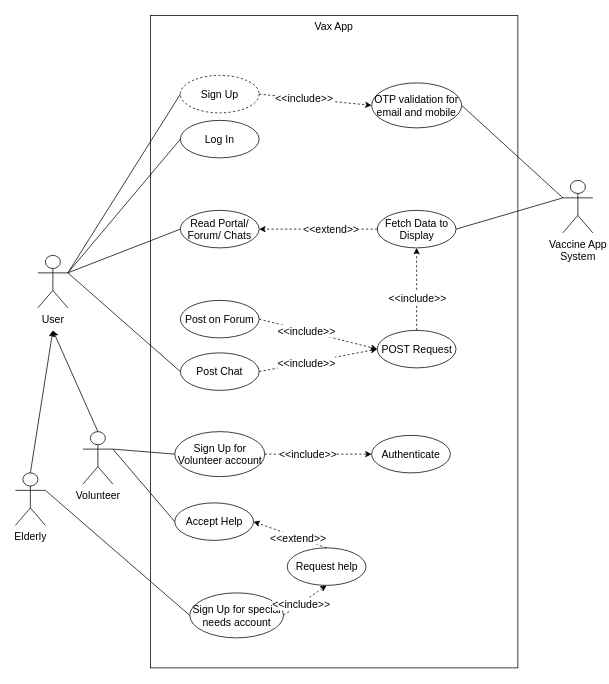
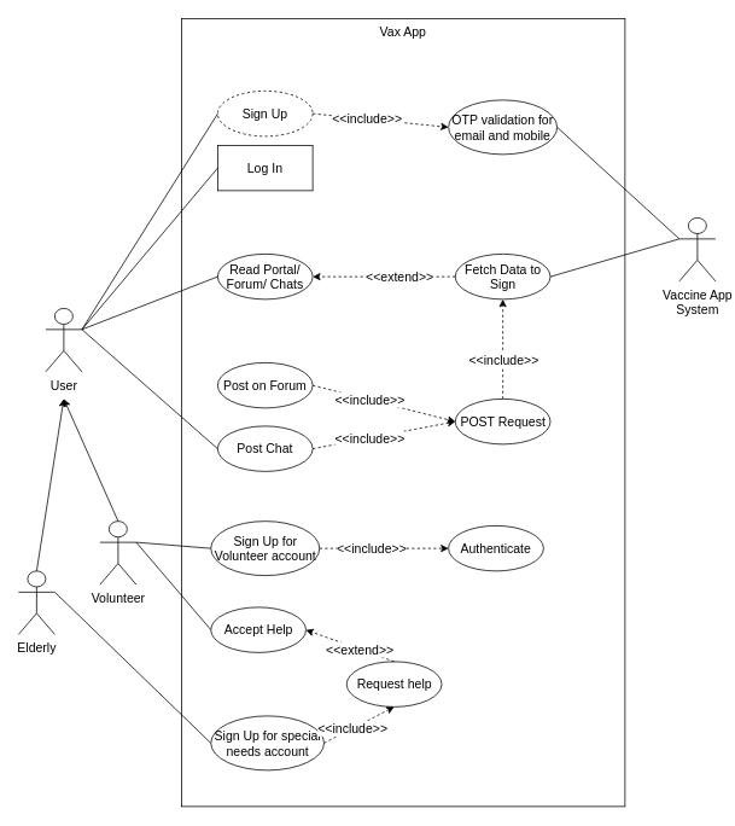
  <mxCell id="0" />
  <mxCell id="1" parent="0" />
  <mxCell id="2" value="&lt;font style=&quot;font-size: 14px&quot;&gt;Vax App&lt;/font&gt;" style="rounded=0;whiteSpace=wrap;html=1;verticalAlign=top;" vertex="1" parent="1"><mxGeometry x="200" y="20" width="490" height="870" as="geometry" /></mxCell>
  <mxCell id="3" value="&lt;font style=&quot;font-size: 14px&quot;&gt;Sign Up&lt;/font&gt;" style="ellipse;whiteSpace=wrap;html=1;align=center;dashed=1;" vertex="1" parent="1"><mxGeometry x="240" y="100" width="105" height="50" as="geometry" /></mxCell>
- <mxCell id="4" value="&lt;font style=&quot;font-size: 14px&quot;&gt;Log In&lt;/font&gt;" style="ellipse;whiteSpace=wrap;html=1;align=center;" vertex="1" parent="1"><mxGeometry x="240" y="160" width="105" height="50" as="geometry" /></mxCell>
+ <mxCell id="4" value="&lt;font style=&quot;font-size: 14px&quot;&gt;Log In&lt;/font&gt;" style="whiteSpace=wrap;html=1;align=center;rounded=0;" vertex="1" parent="1"><mxGeometry x="240" y="160" width="105" height="50" as="geometry" /></mxCell>
  <mxCell id="5" value="&lt;font style=&quot;font-size: 14px&quot;&gt;User&lt;/font&gt;" style="shape=umlActor;verticalLabelPosition=bottom;verticalAlign=top;html=1;outlineConnect=0;" vertex="1" parent="1"><mxGeometry x="50" y="340" width="40" height="70" as="geometry" /></mxCell>
  <mxCell id="6" value="&lt;font style=&quot;font-size: 14px&quot;&gt;Elderly&lt;/font&gt;&lt;span style=&quot;color: rgba(0 , 0 , 0 , 0) ; font-family: monospace ; font-size: 0px&quot;&gt;%3CmxGraphModel%3E%3Croot%3E%3CmxCell%20id%3D%220%22%2F%3E%3CmxCell%20id%3D%221%22%20parent%3D%220%22%2F%3E%3CmxCell%20id%3D%222%22%20value%3D%22%26lt%3Bfont%20style%3D%26quot%3Bfont-size%3A%2014px%26quot%3B%26gt%3BUser%26lt%3B%2Ffont%26gt%3B%22%20style%3D%22shape%3DumlActor%3BverticalLabelPosition%3Dbottom%3BverticalAlign%3Dtop%3Bhtml%3D1%3BoutlineConnect%3D0%3B%22%20vertex%3D%221%22%20parent%3D%221%22%3E%3CmxGeometry%20x%3D%22160%22%20y%3D%2280%22%20width%3D%2240%22%20height%3D%2270%22%20as%3D%22geometry%22%2F%3E%3C%2FmxCell%3E%3C%2Froot%3E%3C%2FmxGraphModel%3E&lt;/span&gt;" style="shape=umlActor;verticalLabelPosition=bottom;verticalAlign=top;html=1;outlineConnect=0;" vertex="1" parent="1"><mxGeometry x="20" y="630" width="40" height="70" as="geometry" /></mxCell>
  <mxCell id="7" value="&lt;span style=&quot;font-size: 14px&quot;&gt;Volunteer&lt;/span&gt;" style="shape=umlActor;verticalLabelPosition=bottom;verticalAlign=top;html=1;outlineConnect=0;" vertex="1" parent="1"><mxGeometry x="110" y="575" width="40" height="70" as="geometry" /></mxCell>
  <mxCell id="8" value="&lt;font style=&quot;font-size: 14px&quot;&gt;Read Portal/ Forum/ Chats&lt;/font&gt;" style="ellipse;whiteSpace=wrap;html=1;align=center;" vertex="1" parent="1"><mxGeometry x="240" y="280" width="105" height="50" as="geometry" /></mxCell>
  <mxCell id="9" value="&lt;font style=&quot;font-size: 14px&quot;&gt;Post on Forum&lt;/font&gt;" style="ellipse;whiteSpace=wrap;html=1;align=center;" vertex="1" parent="1"><mxGeometry x="240" y="400" width="105" height="50" as="geometry" /></mxCell>
  <mxCell id="10" value="&lt;span style=&quot;font-size: 14px&quot;&gt;Post Chat&lt;/span&gt;" style="ellipse;whiteSpace=wrap;html=1;align=center;" vertex="1" parent="1"><mxGeometry x="240" y="470" width="105" height="50" as="geometry" /></mxCell>
  <mxCell id="11" value="" style="endArrow=none;html=1;entryX=0;entryY=0.5;entryDx=0;entryDy=0;exitX=1;exitY=0.333;exitDx=0;exitDy=0;exitPerimeter=0;" edge="1" parent="1" source="5" target="3"><mxGeometry width="50" height="50" relative="1" as="geometry"><mxPoint x="280" y="280" as="sourcePoint" /><mxPoint x="330" y="230" as="targetPoint" /></mxGeometry></mxCell>
  <mxCell id="12" value="" style="endArrow=none;html=1;entryX=0;entryY=0.5;entryDx=0;entryDy=0;exitX=1;exitY=0.333;exitDx=0;exitDy=0;exitPerimeter=0;" edge="1" parent="1" source="5" target="4"><mxGeometry width="50" height="50" relative="1" as="geometry"><mxPoint x="100" y="140" as="sourcePoint" /><mxPoint x="330" y="230" as="targetPoint" /></mxGeometry></mxCell>
  <mxCell id="13" value="" style="endArrow=none;html=1;exitX=0;exitY=0.5;exitDx=0;exitDy=0;entryX=1;entryY=0.333;entryDx=0;entryDy=0;entryPerimeter=0;" edge="1" parent="1" source="8" target="5"><mxGeometry width="50" height="50" relative="1" as="geometry"><mxPoint x="280" y="280" as="sourcePoint" /><mxPoint x="100" y="140" as="targetPoint" /></mxGeometry></mxCell>
- <mxCell id="14" value="&lt;font style=&quot;font-size: 14px&quot;&gt;Fetch Data to Display&lt;/font&gt;" style="ellipse;whiteSpace=wrap;html=1;align=center;" vertex="1" parent="1"><mxGeometry x="502.5" y="280" width="105" height="50" as="geometry" /></mxCell>
+ <mxCell id="14" value="&lt;font style=&quot;font-size: 14px&quot;&gt;Fetch Data to Sign&lt;/font&gt;" style="ellipse;whiteSpace=wrap;html=1;align=center;" vertex="1" parent="1"><mxGeometry x="502.5" y="280" width="105" height="50" as="geometry" /></mxCell>
  <mxCell id="15" value="" style="endArrow=classic;html=1;dashed=1;exitX=0;exitY=0.5;exitDx=0;exitDy=0;entryX=1;entryY=0.5;entryDx=0;entryDy=0;" edge="1" parent="1" source="14" target="8"><mxGeometry width="50" height="50" relative="1" as="geometry"><mxPoint x="390" y="240" as="sourcePoint" /><mxPoint x="440" y="190" as="targetPoint" /></mxGeometry></mxCell>
  <mxCell id="16" value="&lt;font style=&quot;font-size: 14px&quot;&gt;&amp;lt;&amp;lt;extend&amp;gt;&amp;gt;&lt;/font&gt;" style="edgeLabel;html=1;align=center;verticalAlign=middle;resizable=0;points=[];" vertex="1" connectable="0" parent="15"><mxGeometry x="-0.207" relative="1" as="geometry"><mxPoint as="offset" /></mxGeometry></mxCell>
  <mxCell id="17" value="&lt;span style=&quot;font-size: 14px&quot;&gt;Vaccine App &lt;br&gt;System&lt;/span&gt;" style="shape=umlActor;verticalLabelPosition=bottom;verticalAlign=top;html=1;outlineConnect=0;" vertex="1" parent="1"><mxGeometry x="750" y="240" width="40" height="70" as="geometry" /></mxCell>
  <mxCell id="18" value="" style="endArrow=none;html=1;exitX=0;exitY=0.5;exitDx=0;exitDy=0;entryX=1;entryY=0.333;entryDx=0;entryDy=0;entryPerimeter=0;" edge="1" parent="1" source="10" target="5"><mxGeometry width="50" height="50" relative="1" as="geometry"><mxPoint x="250" y="465" as="sourcePoint" /><mxPoint x="110" y="140" as="targetPoint" /></mxGeometry></mxCell>
  <mxCell id="19" value="" style="endArrow=classic;html=1;dashed=1;exitX=1;exitY=0.5;exitDx=0;exitDy=0;entryX=0;entryY=0.5;entryDx=0;entryDy=0;" edge="1" parent="1" source="3" target="21"><mxGeometry width="50" height="50" relative="1" as="geometry"><mxPoint x="535" y="190" as="sourcePoint" /><mxPoint x="370" y="190" as="targetPoint" /></mxGeometry></mxCell>
  <mxCell id="20" value="&lt;font style=&quot;font-size: 14px&quot;&gt;&amp;lt;&amp;lt;include&amp;gt;&amp;gt;&lt;/font&gt;" style="edgeLabel;html=1;align=center;verticalAlign=middle;resizable=0;points=[];" vertex="1" connectable="0" parent="19"><mxGeometry x="-0.207" relative="1" as="geometry"><mxPoint as="offset" /></mxGeometry></mxCell>
  <mxCell id="21" value="&lt;span style=&quot;font-size: 14px&quot;&gt;OTP validation for email and mobile&lt;/span&gt;" style="ellipse;whiteSpace=wrap;html=1;align=center;" vertex="1" parent="1"><mxGeometry x="495" y="110" width="120" height="60" as="geometry" /></mxCell>
  <mxCell id="22" value="" style="endArrow=classic;html=1;exitX=0.5;exitY=0;exitDx=0;exitDy=0;exitPerimeter=0;" edge="1" parent="1" source="6"><mxGeometry width="50" height="50" relative="1" as="geometry"><mxPoint x="200" y="530" as="sourcePoint" /><mxPoint x="70" y="440" as="targetPoint" /></mxGeometry></mxCell>
  <mxCell id="23" value="" style="endArrow=classic;html=1;exitX=0.5;exitY=0;exitDx=0;exitDy=0;exitPerimeter=0;" edge="1" parent="1" source="7"><mxGeometry width="50" height="50" relative="1" as="geometry"><mxPoint x="140" y="590" as="sourcePoint" /><mxPoint x="70" y="440" as="targetPoint" /></mxGeometry></mxCell>
- <mxCell id="24" value="&lt;font style=&quot;font-size: 14px&quot;&gt;Sign Up for special needs account&lt;/font&gt;" style="ellipse;whiteSpace=wrap;html=1;align=center;" vertex="1" parent="1"><mxGeometry x="252.5" y="790" width="125" height="60" as="geometry" /></mxCell>
+ <mxCell id="24" value="&lt;font style=&quot;font-size: 14px&quot;&gt;Sign Up for special needs account&lt;/font&gt;" style="ellipse;whiteSpace=wrap;html=1;align=center;" vertex="1" parent="1"><mxGeometry x="232.5" y="790" width="125" height="60" as="geometry" /></mxCell>
  <mxCell id="25" value="" style="endArrow=none;html=1;exitX=1;exitY=0.333;exitDx=0;exitDy=0;exitPerimeter=0;entryX=0;entryY=0.5;entryDx=0;entryDy=0;" edge="1" parent="1" source="6" target="24"><mxGeometry width="50" height="50" relative="1" as="geometry"><mxPoint x="200" y="560" as="sourcePoint" /><mxPoint x="250" y="510" as="targetPoint" /></mxGeometry></mxCell>
  <mxCell id="26" value="&lt;font style=&quot;font-size: 14px&quot;&gt;Sign Up for Volunteer account&lt;/font&gt;" style="ellipse;whiteSpace=wrap;html=1;align=center;" vertex="1" parent="1"><mxGeometry x="232.5" y="575" width="120" height="60" as="geometry" /></mxCell>
  <mxCell id="27" value="" style="endArrow=none;html=1;entryX=1;entryY=0.333;entryDx=0;entryDy=0;entryPerimeter=0;exitX=0;exitY=0.5;exitDx=0;exitDy=0;" edge="1" parent="1" source="26" target="7"><mxGeometry width="50" height="50" relative="1" as="geometry"><mxPoint x="200" y="700" as="sourcePoint" /><mxPoint x="250" y="650" as="targetPoint" /></mxGeometry></mxCell>
  <mxCell id="28" value="&lt;span style=&quot;font-size: 14px&quot;&gt;Request help&lt;/span&gt;" style="ellipse;whiteSpace=wrap;html=1;align=center;" vertex="1" parent="1"><mxGeometry x="382.5" y="730" width="105" height="50" as="geometry" /></mxCell>
  <mxCell id="29" value="&lt;span style=&quot;font-size: 14px&quot;&gt;Authenticate&lt;/span&gt;" style="ellipse;whiteSpace=wrap;html=1;align=center;" vertex="1" parent="1"><mxGeometry x="495" y="580" width="105" height="50" as="geometry" /></mxCell>
  <mxCell id="30" value="" style="endArrow=classic;html=1;dashed=1;exitX=1;exitY=0.5;exitDx=0;exitDy=0;entryX=0;entryY=0.5;entryDx=0;entryDy=0;" edge="1" parent="1" source="26" target="29"><mxGeometry width="50" height="50" relative="1" as="geometry"><mxPoint x="560" y="660" as="sourcePoint" /><mxPoint x="410" y="730" as="targetPoint" /></mxGeometry></mxCell>
  <mxCell id="31" value="&lt;font style=&quot;font-size: 14px&quot;&gt;&amp;lt;&amp;lt;include&amp;gt;&amp;gt;&lt;/font&gt;" style="edgeLabel;html=1;align=center;verticalAlign=middle;resizable=0;points=[];" vertex="1" connectable="0" parent="30"><mxGeometry x="-0.207" relative="1" as="geometry"><mxPoint as="offset" /></mxGeometry></mxCell>
  <mxCell id="32" value="&lt;font style=&quot;font-size: 14px&quot;&gt;Accept Help&lt;/font&gt;" style="ellipse;whiteSpace=wrap;html=1;align=center;" vertex="1" parent="1"><mxGeometry x="232.5" y="670" width="105" height="50" as="geometry" /></mxCell>
  <mxCell id="33" value="" style="endArrow=classic;html=1;dashed=1;exitX=0.5;exitY=0;exitDx=0;exitDy=0;entryX=1;entryY=0.5;entryDx=0;entryDy=0;" edge="1" parent="1" source="28" target="32"><mxGeometry width="50" height="50" relative="1" as="geometry"><mxPoint x="475" y="450" as="sourcePoint" /><mxPoint x="310" y="450" as="targetPoint" /></mxGeometry></mxCell>
  <mxCell id="34" value="&lt;font style=&quot;font-size: 14px&quot;&gt;&amp;lt;&amp;lt;extend&amp;gt;&amp;gt;&lt;/font&gt;" style="edgeLabel;html=1;align=center;verticalAlign=middle;resizable=0;points=[];" vertex="1" connectable="0" parent="33"><mxGeometry x="-0.207" relative="1" as="geometry"><mxPoint as="offset" /></mxGeometry></mxCell>
  <mxCell id="35" value="" style="endArrow=none;html=1;exitX=0;exitY=0.5;exitDx=0;exitDy=0;entryX=1;entryY=0.333;entryDx=0;entryDy=0;entryPerimeter=0;" edge="1" parent="1" source="32" target="7"><mxGeometry width="50" height="50" relative="1" as="geometry"><mxPoint x="300" y="790" as="sourcePoint" /><mxPoint x="150" y="600" as="targetPoint" /></mxGeometry></mxCell>
  <mxCell id="36" value="" style="endArrow=classic;html=1;dashed=1;exitX=1;exitY=0.5;exitDx=0;exitDy=0;entryX=0.5;entryY=1;entryDx=0;entryDy=0;" edge="1" parent="1" source="24" target="28"><mxGeometry width="50" height="50" relative="1" as="geometry"><mxPoint x="410" y="840" as="sourcePoint" /><mxPoint x="552.5" y="840" as="targetPoint" /></mxGeometry></mxCell>
  <mxCell id="37" value="&lt;font style=&quot;font-size: 14px&quot;&gt;&amp;lt;&amp;lt;include&amp;gt;&amp;gt;&lt;/font&gt;" style="edgeLabel;html=1;align=center;verticalAlign=middle;resizable=0;points=[];" vertex="1" connectable="0" parent="36"><mxGeometry x="-0.207" relative="1" as="geometry"><mxPoint as="offset" /></mxGeometry></mxCell>
  <mxCell id="38" value="" style="endArrow=none;html=1;entryX=0;entryY=0.333;entryDx=0;entryDy=0;entryPerimeter=0;exitX=1;exitY=0.5;exitDx=0;exitDy=0;" edge="1" parent="1" source="14" target="17"><mxGeometry width="50" height="50" relative="1" as="geometry"><mxPoint x="690" y="316.67" as="sourcePoint" /><mxPoint x="830" y="310.003" as="targetPoint" /></mxGeometry></mxCell>
  <mxCell id="39" value="" style="endArrow=none;html=1;entryX=0;entryY=0.333;entryDx=0;entryDy=0;entryPerimeter=0;exitX=1;exitY=0.5;exitDx=0;exitDy=0;" edge="1" parent="1" source="21" target="17"><mxGeometry width="50" height="50" relative="1" as="geometry"><mxPoint x="625" y="315" as="sourcePoint" /><mxPoint x="760" y="143.333" as="targetPoint" /></mxGeometry></mxCell>
  <mxCell id="40" value="&lt;font style=&quot;font-size: 14px&quot;&gt;POST Request&lt;/font&gt;" style="ellipse;whiteSpace=wrap;html=1;align=center;" vertex="1" parent="1"><mxGeometry x="502.5" y="440" width="105" height="50" as="geometry" /></mxCell>
  <mxCell id="41" value="" style="endArrow=classic;html=1;dashed=1;exitX=1;exitY=0.5;exitDx=0;exitDy=0;entryX=0;entryY=0.5;entryDx=0;entryDy=0;" edge="1" parent="1" source="10" target="40"><mxGeometry width="50" height="50" relative="1" as="geometry"><mxPoint x="362.5" y="615" as="sourcePoint" /><mxPoint x="505" y="615" as="targetPoint" /></mxGeometry></mxCell>
  <mxCell id="42" value="&lt;font style=&quot;font-size: 14px&quot;&gt;&amp;lt;&amp;lt;include&amp;gt;&amp;gt;&lt;/font&gt;" style="edgeLabel;html=1;align=center;verticalAlign=middle;resizable=0;points=[];" vertex="1" connectable="0" parent="41"><mxGeometry x="-0.207" relative="1" as="geometry"><mxPoint as="offset" /></mxGeometry></mxCell>
  <mxCell id="43" value="" style="endArrow=classic;html=1;dashed=1;exitX=0.5;exitY=0;exitDx=0;exitDy=0;entryX=0.5;entryY=1;entryDx=0;entryDy=0;" edge="1" parent="1" source="40" target="14"><mxGeometry width="50" height="50" relative="1" as="geometry"><mxPoint x="355" y="505" as="sourcePoint" /><mxPoint x="555" y="260" as="targetPoint" /></mxGeometry></mxCell>
  <mxCell id="44" value="&lt;font style=&quot;font-size: 14px&quot;&gt;&amp;lt;&amp;lt;include&amp;gt;&amp;gt;&lt;/font&gt;" style="edgeLabel;html=1;align=center;verticalAlign=middle;resizable=0;points=[];" vertex="1" connectable="0" parent="43"><mxGeometry x="-0.207" relative="1" as="geometry"><mxPoint as="offset" /></mxGeometry></mxCell>
  <mxCell id="45" value="" style="endArrow=classic;html=1;dashed=1;exitX=1;exitY=0.5;exitDx=0;exitDy=0;entryX=0;entryY=0.5;entryDx=0;entryDy=0;" edge="1" parent="1" source="9" target="40"><mxGeometry width="50" height="50" relative="1" as="geometry"><mxPoint x="355" y="505" as="sourcePoint" /><mxPoint x="540" y="475" as="targetPoint" /></mxGeometry></mxCell>
  <mxCell id="46" value="&lt;font style=&quot;font-size: 14px&quot;&gt;&amp;lt;&amp;lt;include&amp;gt;&amp;gt;&lt;/font&gt;" style="edgeLabel;html=1;align=center;verticalAlign=middle;resizable=0;points=[];" vertex="1" connectable="0" parent="45"><mxGeometry x="-0.207" relative="1" as="geometry"><mxPoint as="offset" /></mxGeometry></mxCell>
